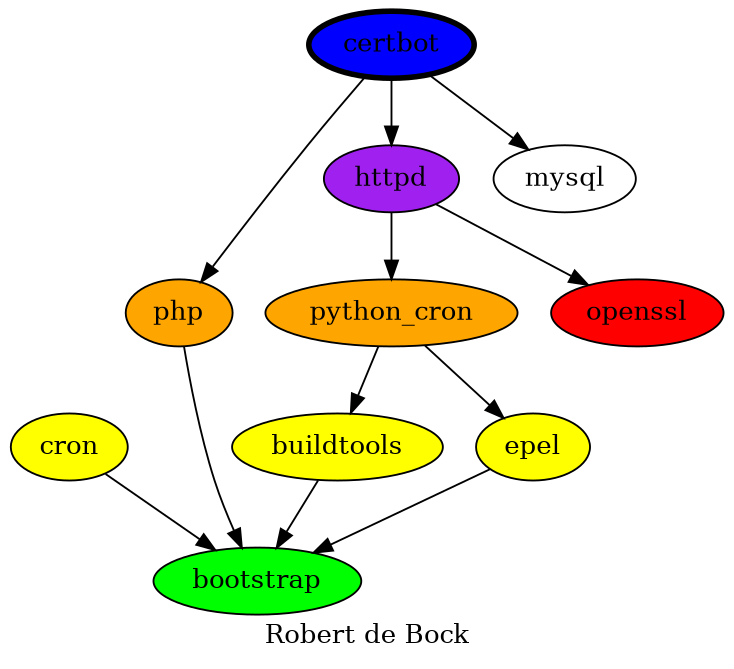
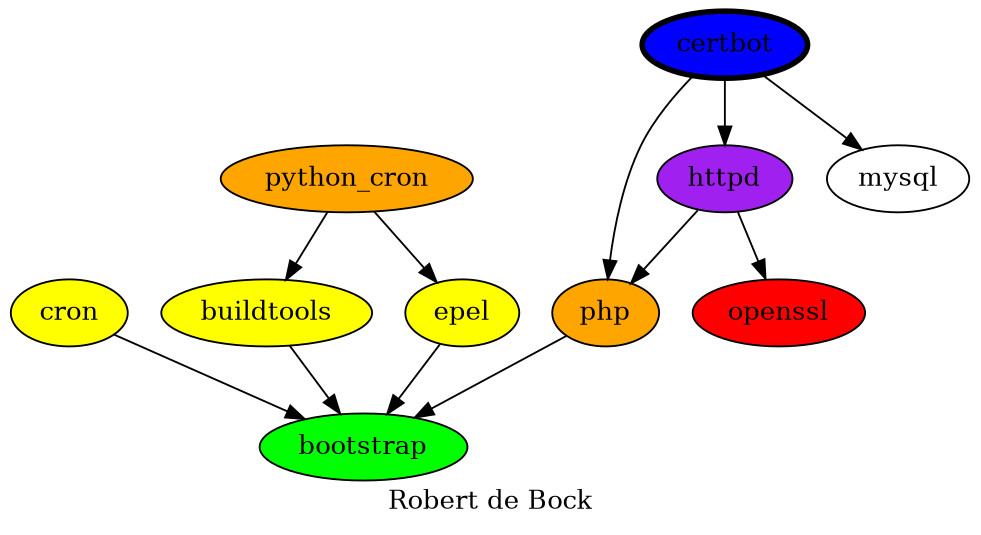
  digraph {
    label="Robert de Bock"
    node [fillcolor=yellow style=filled]
    bootstrap [fillcolor=green]
    cron
    buildtools
    epel
    n5 [fillcolor=orange label=python_cron]
    php [fillcolor=orange]
    openssl [fillcolor=red]
    httpd [fillcolor=purple]
    certbot [fillcolor=blue penwidth=3]
    mysql [fillcolor="" style=""]
    cron -> bootstrap
    buildtools -> bootstrap
    epel -> bootstrap
    n5 -> buildtools
    n5 -> epel
    php -> bootstrap
-   httpd -> n5
+   httpd -> php
    httpd -> openssl
    certbot -> php
    certbot -> httpd
    certbot -> mysql
  }
